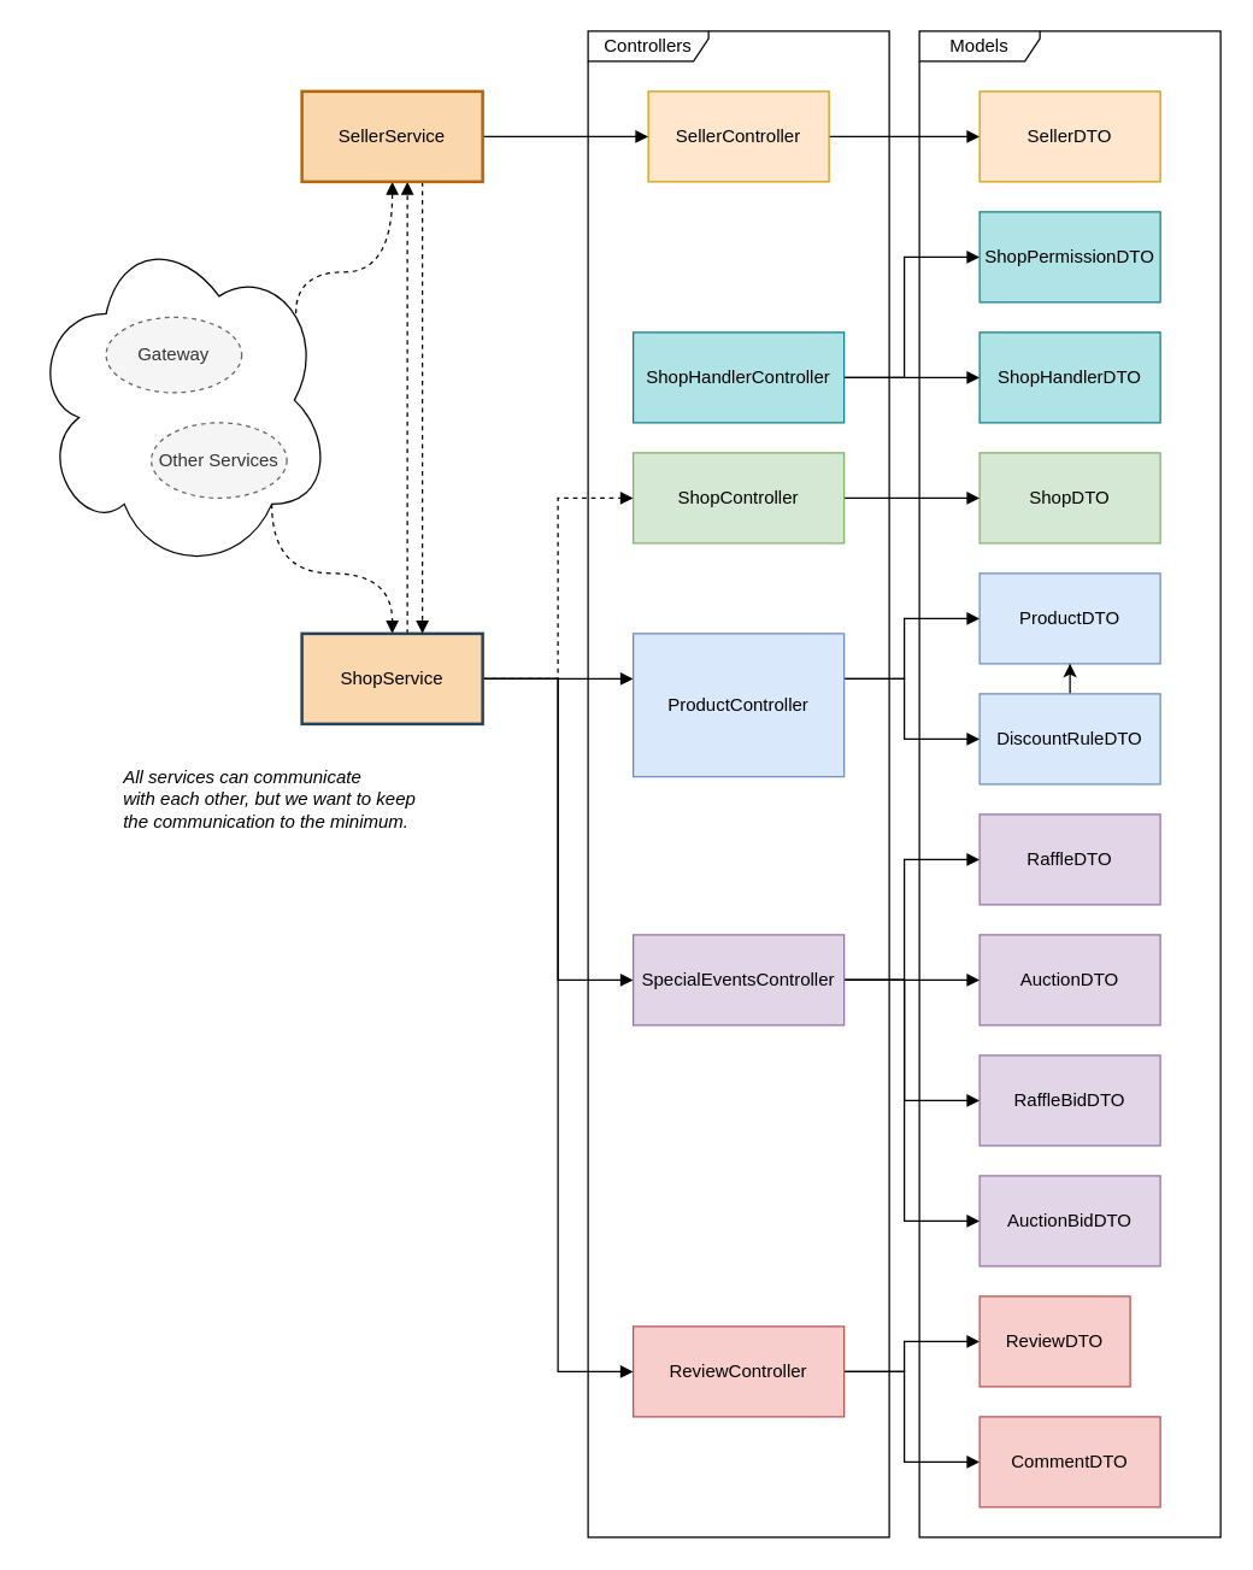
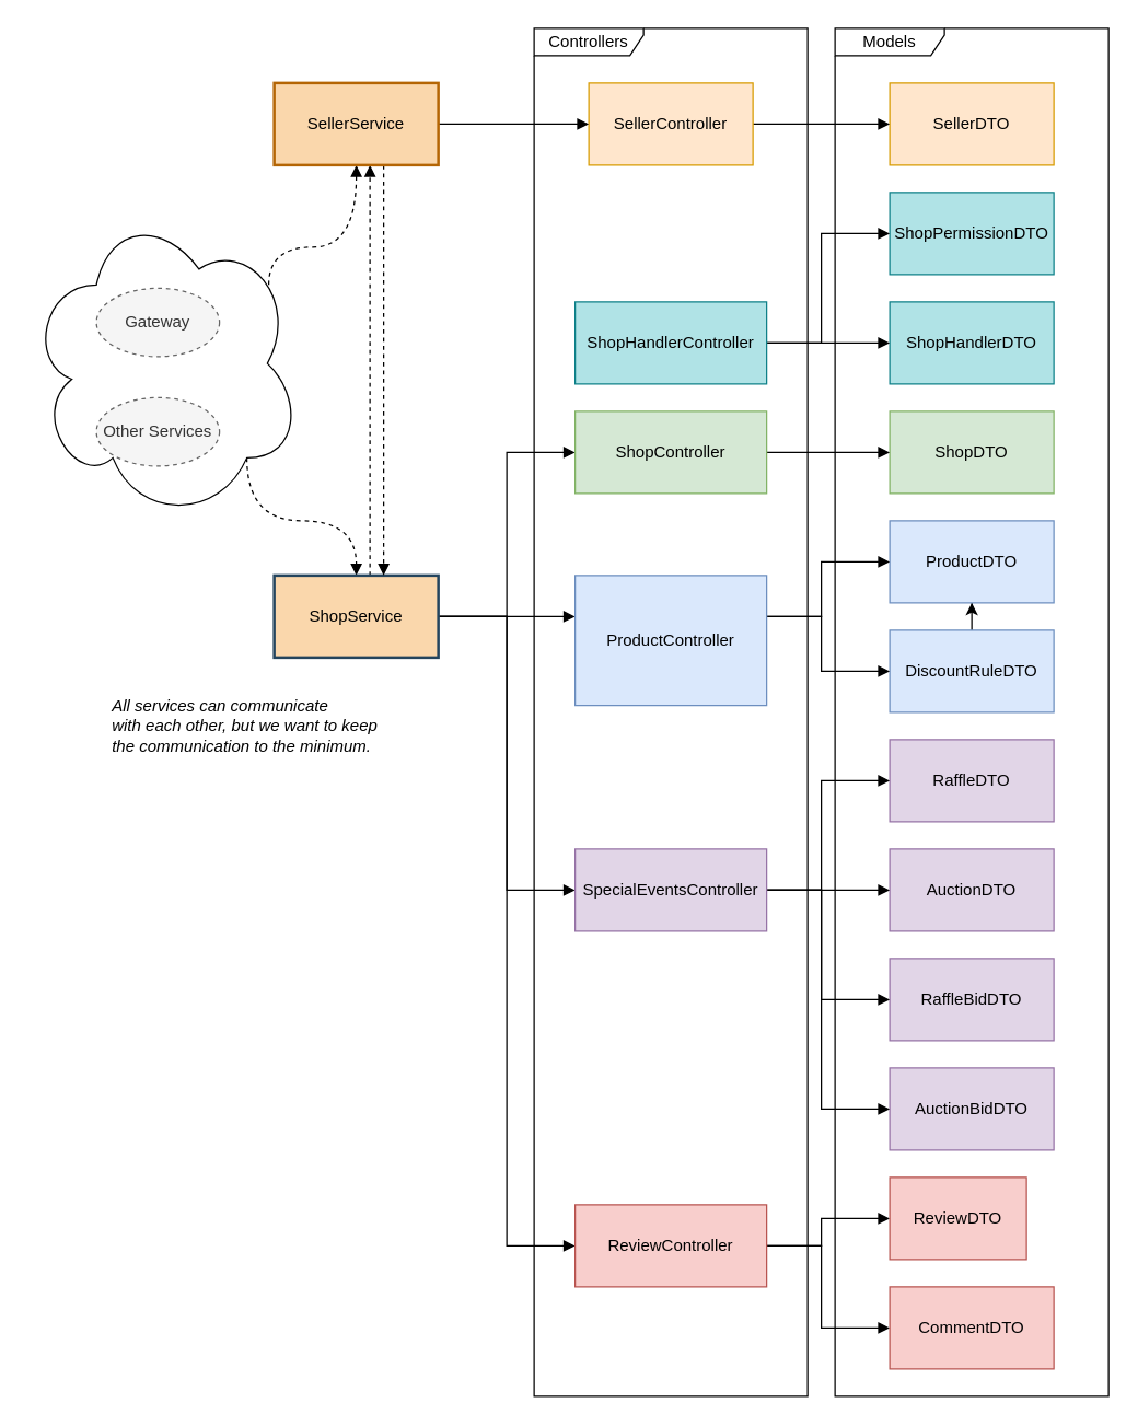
  <mxCell id="0" />
  <mxCell id="1" parent="0" />
  <mxCell id="2" style="edgeStyle=orthogonalEdgeStyle;rounded=0;orthogonalLoop=1;jettySize=auto;html=1;exitX=0.88;exitY=0.25;exitDx=0;exitDy=0;exitPerimeter=0;dashed=1;curved=1;endArrow=block;endFill=1;" edge="1" parent="1" source="4" target="48"><mxGeometry relative="1" as="geometry"><Array as="points"><mxPoint x="196" y="180" /><mxPoint x="260" y="180" /></Array></mxGeometry></mxCell>
  <mxCell id="3" style="edgeStyle=orthogonalEdgeStyle;rounded=0;orthogonalLoop=1;jettySize=auto;html=1;dashed=1;endArrow=block;endFill=1;exitX=0.8;exitY=0.8;exitDx=0;exitDy=0;exitPerimeter=0;curved=1;" edge="1" parent="1" source="4" target="10"><mxGeometry relative="1" as="geometry"><Array as="points"><mxPoint x="180" y="380" /><mxPoint x="260" y="380" /></Array></mxGeometry></mxCell>
  <mxCell id="4" value="" style="ellipse;shape=cloud;whiteSpace=wrap;html=1;" vertex="1" parent="1"><mxGeometry y="150" width="200" height="230" as="geometry" x="20" /></mxCell>
  <mxCell id="5" style="edgeStyle=orthogonalEdgeStyle;rounded=0;orthogonalLoop=1;jettySize=auto;html=1;endArrow=block;endFill=1;" edge="1" parent="1" source="10" target="30"><mxGeometry relative="1" as="geometry"><Array as="points"><mxPoint x="370" y="450" /><mxPoint x="370" y="650" /></Array></mxGeometry></mxCell>
  <mxCell id="6" style="edgeStyle=orthogonalEdgeStyle;rounded=0;orthogonalLoop=1;jettySize=auto;html=1;endArrow=block;endFill=1;" edge="1" parent="1" source="10" target="38"><mxGeometry relative="1" as="geometry"><Array as="points"><mxPoint x="320" y="450" /><mxPoint x="320" y="450" /></Array></mxGeometry></mxCell>
- <mxCell id="7" style="edgeStyle=orthogonalEdgeStyle;rounded=0;orthogonalLoop=1;jettySize=auto;html=1;endArrow=block;endFill=1;dashed=1;" edge="1" parent="1" source="10" target="35"><mxGeometry relative="1" as="geometry"><Array as="points"><mxPoint x="370" y="450" /><mxPoint x="370" y="330" /></Array></mxGeometry></mxCell>
+ <mxCell id="7" style="edgeStyle=orthogonalEdgeStyle;rounded=0;orthogonalLoop=1;jettySize=auto;html=1;endArrow=block;endFill=1;" edge="1" parent="1" source="10" target="35"><mxGeometry relative="1" as="geometry"><Array as="points"><mxPoint x="370" y="450" /><mxPoint x="370" y="330" /></Array></mxGeometry></mxCell>
  <mxCell id="8" style="edgeStyle=orthogonalEdgeStyle;rounded=0;orthogonalLoop=1;jettySize=auto;html=1;endArrow=block;endFill=1;" edge="1" parent="1" source="10" target="41"><mxGeometry relative="1" as="geometry"><Array as="points"><mxPoint x="370" y="450" /><mxPoint x="370" y="910" /></Array></mxGeometry></mxCell>
  <mxCell id="9" style="edgeStyle=orthogonalEdgeStyle;rounded=0;orthogonalLoop=1;jettySize=auto;html=1;dashed=1;endArrow=block;endFill=1;" edge="1" parent="1" source="10" target="48"><mxGeometry relative="1" as="geometry"><Array as="points"><mxPoint x="270" y="270" /><mxPoint x="270" y="270" /></Array></mxGeometry></mxCell>
  <mxCell id="10" value="ShopService" style="html=1;whiteSpace=wrap;fillColor=#fad7ac;strokeColor=#23445d;strokeWidth=2;" vertex="1" parent="1"><mxGeometry x="200" y="420" width="120" height="60" as="geometry" /></mxCell>
  <mxCell id="11" value="SellerDTO" style="html=1;whiteSpace=wrap;fillColor=#ffe6cc;strokeColor=#d79b00;" vertex="1" parent="1"><mxGeometry x="650" y="60" width="120" height="60" as="geometry" /></mxCell>
  <mxCell id="12" value="ShopPermissionDTO" style="html=1;whiteSpace=wrap;fillColor=#b0e3e6;strokeColor=#0e8088;" vertex="1" parent="1"><mxGeometry x="650" y="140" width="120" height="60" as="geometry" /></mxCell>
  <mxCell id="13" value="ShopHandlerDTO" style="html=1;whiteSpace=wrap;fillColor=#b0e3e6;strokeColor=#0e8088;" vertex="1" parent="1"><mxGeometry x="650" y="220" width="120" height="60" as="geometry" /></mxCell>
  <mxCell id="14" value="ShopDTO" style="html=1;whiteSpace=wrap;fillColor=#d5e8d4;strokeColor=#82b366;" vertex="1" parent="1"><mxGeometry x="650" y="300" width="120" height="60" as="geometry" /></mxCell>
  <mxCell id="15" value="" style="edgeStyle=orthogonalEdgeStyle;rounded=0;orthogonalLoop=1;jettySize=auto;html=1;" edge="1" parent="1" source="16" target="17"><mxGeometry relative="1" as="geometry" /></mxCell>
  <mxCell id="16" value="DiscountRuleDTO" style="html=1;whiteSpace=wrap;fillColor=#dae8fc;strokeColor=#6c8ebf;" vertex="1" parent="1"><mxGeometry x="650" y="460" width="120" height="60" as="geometry" /></mxCell>
  <mxCell id="17" value="ProductDTO" style="html=1;whiteSpace=wrap;fillColor=#dae8fc;strokeColor=#6c8ebf;" vertex="1" parent="1"><mxGeometry x="650" y="380" width="120" height="60" as="geometry" /></mxCell>
  <mxCell id="18" value="RaffleDTO" style="html=1;whiteSpace=wrap;fillColor=#e1d5e7;strokeColor=#9673a6;" vertex="1" parent="1"><mxGeometry x="650" y="540" width="120" height="60" as="geometry" /></mxCell>
  <mxCell id="19" value="AuctionDTO" style="html=1;whiteSpace=wrap;fillColor=#e1d5e7;strokeColor=#9673a6;" vertex="1" parent="1"><mxGeometry x="650" y="620" width="120" height="60" as="geometry" /></mxCell>
  <mxCell id="20" value="AuctionBidDTO" style="html=1;whiteSpace=wrap;fillColor=#e1d5e7;strokeColor=#9673a6;" vertex="1" parent="1"><mxGeometry x="650" y="780" width="120" height="60" as="geometry" /></mxCell>
  <mxCell id="21" value="RaffleBidDTO" style="html=1;whiteSpace=wrap;fillColor=#e1d5e7;strokeColor=#9673a6;" vertex="1" parent="1"><mxGeometry x="650" y="700" width="120" height="60" as="geometry" /></mxCell>
  <mxCell id="22" value="Models" style="shape=umlFrame;whiteSpace=wrap;html=1;pointerEvents=0;width=80;height=20;" vertex="1" parent="1"><mxGeometry x="610" y="20" width="200" height="1000" as="geometry" /></mxCell>
  <mxCell id="23" value="Controllers" style="shape=umlFrame;whiteSpace=wrap;html=1;pointerEvents=0;width=80;height=20;" vertex="1" parent="1"><mxGeometry x="390" y="20" width="200" height="1000" as="geometry" /></mxCell>
  <mxCell id="24" style="edgeStyle=orthogonalEdgeStyle;rounded=0;orthogonalLoop=1;jettySize=auto;html=1;endArrow=block;endFill=1;" edge="1" parent="1" source="25" target="11"><mxGeometry relative="1" as="geometry" /></mxCell>
  <mxCell id="25" value="SellerController" style="html=1;whiteSpace=wrap;fillColor=#ffe6cc;strokeColor=#d79b00;" vertex="1" parent="1"><mxGeometry x="430" y="60" width="120" height="60" as="geometry" /></mxCell>
  <mxCell id="26" style="edgeStyle=orthogonalEdgeStyle;rounded=0;orthogonalLoop=1;jettySize=auto;html=1;endArrow=block;endFill=1;" edge="1" parent="1" source="30" target="18"><mxGeometry relative="1" as="geometry"><Array as="points"><mxPoint x="600" y="650" /><mxPoint x="600" y="570" /></Array></mxGeometry></mxCell>
  <mxCell id="27" style="edgeStyle=orthogonalEdgeStyle;rounded=0;orthogonalLoop=1;jettySize=auto;html=1;endArrow=block;endFill=1;" edge="1" parent="1" source="30" target="19"><mxGeometry relative="1" as="geometry" /></mxCell>
  <mxCell id="28" style="edgeStyle=orthogonalEdgeStyle;rounded=0;orthogonalLoop=1;jettySize=auto;html=1;endArrow=block;endFill=1;" edge="1" parent="1" source="30" target="21"><mxGeometry relative="1" as="geometry"><Array as="points"><mxPoint x="600" y="650" /><mxPoint x="600" y="730" /></Array></mxGeometry></mxCell>
  <mxCell id="29" style="edgeStyle=orthogonalEdgeStyle;rounded=0;orthogonalLoop=1;jettySize=auto;html=1;endArrow=block;endFill=1;" edge="1" parent="1" source="30" target="20"><mxGeometry relative="1" as="geometry"><Array as="points"><mxPoint x="600" y="650" /><mxPoint x="600" y="810" /></Array></mxGeometry></mxCell>
  <mxCell id="30" value="SpecialEventsController" style="html=1;whiteSpace=wrap;fillColor=#e1d5e7;strokeColor=#9673a6;" vertex="1" parent="1"><mxGeometry x="420" y="620" width="140" height="60" as="geometry" /></mxCell>
  <mxCell id="31" style="edgeStyle=orthogonalEdgeStyle;rounded=0;orthogonalLoop=1;jettySize=auto;html=1;endArrow=block;endFill=1;" edge="1" parent="1" source="33" target="13"><mxGeometry relative="1" as="geometry" /></mxCell>
  <mxCell id="32" style="edgeStyle=orthogonalEdgeStyle;rounded=0;orthogonalLoop=1;jettySize=auto;html=1;endArrow=block;endFill=1;" edge="1" parent="1" source="33" target="12"><mxGeometry relative="1" as="geometry"><Array as="points"><mxPoint x="600" y="250" /><mxPoint x="600" y="170" /></Array></mxGeometry></mxCell>
  <mxCell id="33" value="ShopHandlerController" style="html=1;whiteSpace=wrap;fillColor=#b0e3e6;strokeColor=#0e8088;" vertex="1" parent="1"><mxGeometry x="420" y="220" width="140" height="60" as="geometry" /></mxCell>
  <mxCell id="34" style="edgeStyle=orthogonalEdgeStyle;rounded=0;orthogonalLoop=1;jettySize=auto;html=1;endArrow=block;endFill=1;" edge="1" parent="1" source="35" target="14"><mxGeometry relative="1" as="geometry" /></mxCell>
  <mxCell id="35" value="ShopController" style="html=1;whiteSpace=wrap;fillColor=#d5e8d4;strokeColor=#82b366;" vertex="1" parent="1"><mxGeometry x="420" y="300" width="140" height="60" as="geometry" /></mxCell>
  <mxCell id="36" style="edgeStyle=orthogonalEdgeStyle;rounded=0;orthogonalLoop=1;jettySize=auto;html=1;endArrow=block;endFill=1;" edge="1" parent="1" source="38" target="17"><mxGeometry relative="1" as="geometry"><Array as="points"><mxPoint x="600" y="450" /><mxPoint x="600" y="410" /></Array></mxGeometry></mxCell>
  <mxCell id="37" style="edgeStyle=orthogonalEdgeStyle;rounded=0;orthogonalLoop=1;jettySize=auto;html=1;endArrow=block;endFill=1;" edge="1" parent="1" source="38" target="16"><mxGeometry relative="1" as="geometry"><Array as="points"><mxPoint x="600" y="450" /><mxPoint x="600" y="490" /></Array></mxGeometry></mxCell>
  <mxCell id="38" value="ProductController" style="html=1;whiteSpace=wrap;fillColor=#dae8fc;strokeColor=#6c8ebf;" vertex="1" parent="1"><mxGeometry x="420" y="420" width="140" height="95" as="geometry" /></mxCell>
  <mxCell id="39" style="edgeStyle=orthogonalEdgeStyle;rounded=0;orthogonalLoop=1;jettySize=auto;html=1;endArrow=block;endFill=1;" edge="1" parent="1" source="41" target="42"><mxGeometry relative="1" as="geometry"><Array as="points"><mxPoint x="600" y="910" /><mxPoint x="600" y="890" /></Array></mxGeometry></mxCell>
  <mxCell id="40" style="edgeStyle=orthogonalEdgeStyle;rounded=0;orthogonalLoop=1;jettySize=auto;html=1;endArrow=block;endFill=1;" edge="1" parent="1" source="41" target="43"><mxGeometry relative="1" as="geometry"><Array as="points"><mxPoint x="600" y="910" /><mxPoint x="600" y="970" /></Array></mxGeometry></mxCell>
  <mxCell id="41" value="ReviewController" style="html=1;whiteSpace=wrap;fillColor=#f8cecc;strokeColor=#b85450;" vertex="1" parent="1"><mxGeometry x="420" y="880" width="140" height="60" as="geometry" /></mxCell>
  <mxCell id="42" value="ReviewDTO" style="html=1;whiteSpace=wrap;fillColor=#f8cecc;strokeColor=#b85450;" vertex="1" parent="1"><mxGeometry x="650" y="860" width="100" height="60" as="geometry" /></mxCell>
  <mxCell id="43" value="CommentDTO" style="html=1;whiteSpace=wrap;fillColor=#f8cecc;strokeColor=#b85450;" vertex="1" parent="1"><mxGeometry x="650" y="940" width="120" height="60" as="geometry" /></mxCell>
  <mxCell id="44" value="Gateway" style="ellipse;whiteSpace=wrap;html=1;dashed=1;fillColor=#f5f5f5;fontColor=#333333;strokeColor=#666666;" vertex="1" parent="1"><mxGeometry x="70" y="210" width="90" height="50" as="geometry" /></mxCell>
- <mxCell id="45" value="Other Services" style="ellipse;whiteSpace=wrap;html=1;dashed=1;fillColor=#f5f5f5;fontColor=#333333;strokeColor=#666666;" vertex="1" parent="1"><mxGeometry x="100" y="280" width="90" height="50" as="geometry" /></mxCell>
+ <mxCell id="45" value="Other Services" style="ellipse;whiteSpace=wrap;html=1;dashed=1;fillColor=#f5f5f5;fontColor=#333333;strokeColor=#666666;" vertex="1" parent="1"><mxGeometry x="70" y="290" width="90" height="50" as="geometry" /></mxCell>
  <mxCell id="46" style="edgeStyle=orthogonalEdgeStyle;rounded=0;orthogonalLoop=1;jettySize=auto;html=1;endArrow=block;endFill=1;" edge="1" parent="1" source="48" target="25"><mxGeometry relative="1" as="geometry" /></mxCell>
  <mxCell id="47" style="edgeStyle=orthogonalEdgeStyle;rounded=0;orthogonalLoop=1;jettySize=auto;html=1;dashed=1;endArrow=block;endFill=1;" edge="1" parent="1" source="48" target="10"><mxGeometry relative="1" as="geometry"><Array as="points"><mxPoint x="280" y="280" /><mxPoint x="280" y="280" /></Array></mxGeometry></mxCell>
  <mxCell id="48" value="SellerService" style="html=1;whiteSpace=wrap;fillColor=#fad7ac;strokeColor=#b46504;strokeWidth=2;" vertex="1" parent="1"><mxGeometry x="200" y="60" width="120" height="60" as="geometry" /></mxCell>
  <mxCell id="49" value="&lt;div style=&quot;text-align: justify;&quot;&gt;&lt;span style=&quot;background-color: initial;&quot;&gt;All services can communicate&amp;nbsp;&lt;/span&gt;&lt;/div&gt;&lt;div style=&quot;text-align: justify;&quot;&gt;&lt;span style=&quot;background-color: initial;&quot;&gt;with each other,&amp;nbsp;&lt;/span&gt;&lt;span style=&quot;background-color: initial;&quot;&gt;but we want to keep&amp;nbsp;&lt;/span&gt;&lt;/div&gt;&lt;div style=&quot;text-align: justify;&quot;&gt;&lt;span style=&quot;background-color: initial;&quot;&gt;the communication to the minimum.&lt;/span&gt;&lt;/div&gt;" style="text;html=1;align=center;verticalAlign=middle;resizable=0;points=[];autosize=1;strokeColor=none;fillColor=none;fontStyle=2" vertex="1" parent="1"><mxGeometry x="70" y="500" width="220" height="60" as="geometry" /></mxCell>
